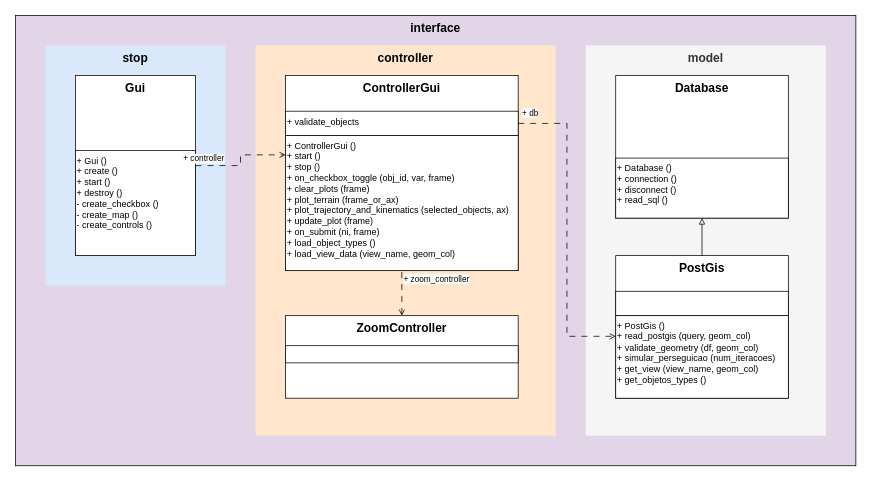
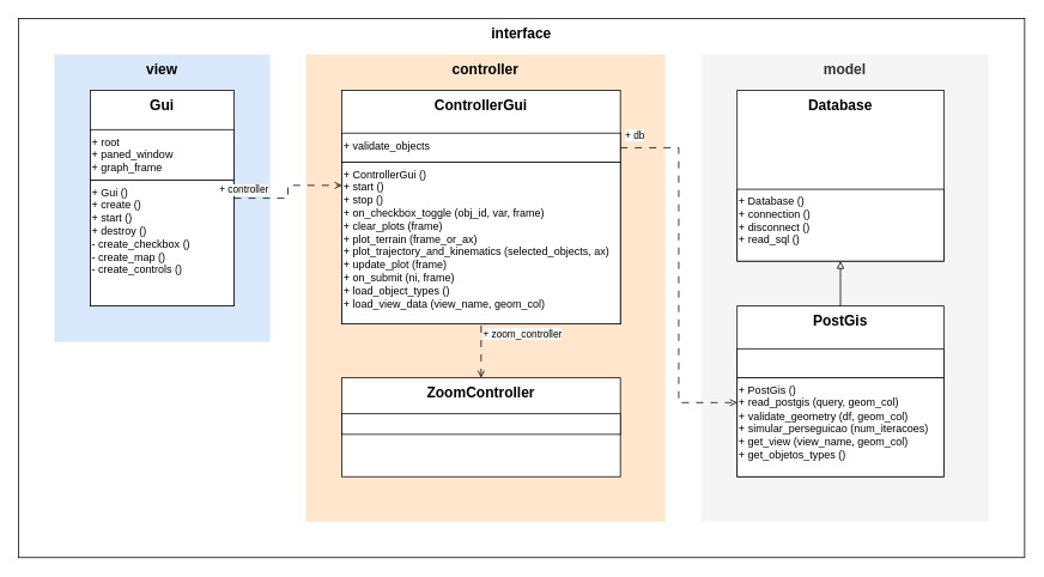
  <mxCell id="0" />
  <mxCell id="1" parent="0" />
- <mxCell id="2" value="&lt;font style=&quot;font-size: 16px;&quot;&gt;&lt;b&gt;interface&lt;/b&gt;&lt;/font&gt;" style="rounded=0;whiteSpace=wrap;html=1;verticalAlign=top;fillColor=#e1d5e7;" vertex="1" parent="1"><mxGeometry x="20" y="20" width="1120" height="600" as="geometry" /></mxCell>
+ <mxCell id="2" value="&lt;font style=&quot;font-size: 16px;&quot;&gt;&lt;b&gt;interface&lt;/b&gt;&lt;/font&gt;" style="rounded=0;whiteSpace=wrap;html=1;verticalAlign=top;" vertex="1" parent="1"><mxGeometry x="20" y="20" width="1120" height="600" as="geometry" /></mxCell>
  <mxCell id="3" value="" style="group" vertex="1" connectable="0" parent="1"><mxGeometry x="340" y="60" width="400" height="560" as="geometry" /></mxCell>
  <mxCell id="4" value="controller" style="rounded=0;whiteSpace=wrap;html=1;fillColor=#ffe6cc;strokeColor=none;horizontal=1;labelPosition=center;verticalLabelPosition=middle;align=center;verticalAlign=top;fontStyle=1;fontSize=16;" vertex="1" parent="3"><mxGeometry width="400" height="520" as="geometry" /></mxCell>
  <mxCell id="5" value="" style="group" vertex="1" connectable="0" parent="3"><mxGeometry x="40" y="40" width="310" height="280" as="geometry" /></mxCell>
  <mxCell id="6" value="&lt;b&gt;&lt;font style=&quot;font-size: 16px;&quot;&gt;ControllerGui&lt;/font&gt;&lt;/b&gt;" style="rounded=0;whiteSpace=wrap;html=1;align=center;verticalAlign=top;" vertex="1" parent="5"><mxGeometry width="310" height="260" as="geometry" /></mxCell>
  <mxCell id="7" value="+ validate_objects" style="rounded=0;whiteSpace=wrap;html=1;align=left;verticalAlign=top;" vertex="1" parent="5"><mxGeometry y="47.52" width="310" height="32.48" as="geometry" /></mxCell>
  <mxCell id="8" value="+ ControllerGui ()&lt;br&gt;&lt;div&gt;&lt;span style=&quot;background-color: transparent; color: light-dark(rgb(0, 0, 0), rgb(255, 255, 255));&quot;&gt;+&lt;/span&gt;&lt;span style=&quot;background-color: transparent; color: light-dark(rgb(0, 0, 0), rgb(255, 255, 255));&quot;&gt;&amp;nbsp;&lt;/span&gt;start ()&lt;/div&gt;&lt;div&gt;&lt;span style=&quot;background-color: transparent; color: light-dark(rgb(0, 0, 0), rgb(255, 255, 255));&quot;&gt;+&lt;/span&gt;&lt;span style=&quot;background-color: transparent; color: light-dark(rgb(0, 0, 0), rgb(255, 255, 255));&quot;&gt;&amp;nbsp;&lt;/span&gt;stop ()&lt;/div&gt;&lt;div&gt;&lt;span style=&quot;background-color: transparent; color: light-dark(rgb(0, 0, 0), rgb(255, 255, 255));&quot;&gt;+&lt;/span&gt;&lt;span style=&quot;background-color: transparent; color: light-dark(rgb(0, 0, 0), rgb(255, 255, 255));&quot;&gt;&amp;nbsp;&lt;/span&gt;on_checkbox_toggle (obj_id, var, frame)&lt;/div&gt;&lt;div&gt;&lt;span style=&quot;background-color: transparent; color: light-dark(rgb(0, 0, 0), rgb(255, 255, 255));&quot;&gt;+&lt;/span&gt;&lt;span style=&quot;background-color: transparent; color: light-dark(rgb(0, 0, 0), rgb(255, 255, 255));&quot;&gt;&amp;nbsp;&lt;/span&gt;clear_plots (frame)&lt;/div&gt;&lt;div&gt;&lt;span style=&quot;background-color: transparent; color: light-dark(rgb(0, 0, 0), rgb(255, 255, 255));&quot;&gt;+&lt;/span&gt;&lt;span style=&quot;background-color: transparent; color: light-dark(rgb(0, 0, 0), rgb(255, 255, 255));&quot;&gt;&amp;nbsp;&lt;/span&gt;plot_terrain (frame_or_ax)&lt;/div&gt;&lt;div style=&quot;&quot;&gt;&lt;span style=&quot;background-color: transparent; color: light-dark(rgb(0, 0, 0), rgb(255, 255, 255));&quot;&gt;+&lt;/span&gt;&lt;span style=&quot;background-color: transparent; color: light-dark(rgb(0, 0, 0), rgb(255, 255, 255));&quot;&gt;&amp;nbsp;&lt;/span&gt;plot_trajectory_and_kinematics (selected_objects, ax)&lt;/div&gt;&lt;div style=&quot;&quot;&gt;&lt;span style=&quot;background-color: transparent; color: light-dark(rgb(0, 0, 0), rgb(255, 255, 255));&quot;&gt;+&lt;/span&gt;&lt;span style=&quot;background-color: transparent; color: light-dark(rgb(0, 0, 0), rgb(255, 255, 255));&quot;&gt;&amp;nbsp;&lt;/span&gt;update_plot (frame)&lt;/div&gt;&lt;div style=&quot;&quot;&gt;&lt;span style=&quot;background-color: transparent; color: light-dark(rgb(0, 0, 0), rgb(255, 255, 255));&quot;&gt;+&lt;/span&gt;&lt;span style=&quot;background-color: transparent; color: light-dark(rgb(0, 0, 0), rgb(255, 255, 255));&quot;&gt;&amp;nbsp;&lt;/span&gt;on_submit (ni, frame)&lt;/div&gt;&lt;div style=&quot;&quot;&gt;&lt;span style=&quot;background-color: transparent; color: light-dark(rgb(0, 0, 0), rgb(255, 255, 255));&quot;&gt;+&lt;/span&gt;&lt;span style=&quot;background-color: transparent; color: light-dark(rgb(0, 0, 0), rgb(255, 255, 255));&quot;&gt;&amp;nbsp;&lt;/span&gt;load_object_types ()&lt;/div&gt;&lt;div style=&quot;&quot;&gt;+ load_view_data (view_name, geom_col)&lt;/div&gt;" style="rounded=0;whiteSpace=wrap;html=1;align=left;verticalAlign=top;" vertex="1" parent="5"><mxGeometry y="80" width="310" height="180" as="geometry" /></mxCell>
  <mxCell id="9" value="" style="group" vertex="1" connectable="0" parent="3"><mxGeometry x="40" y="360" width="310" height="200" as="geometry" /></mxCell>
  <mxCell id="10" value="&lt;b&gt;&lt;font style=&quot;font-size: 16px;&quot;&gt;ZoomController&lt;/font&gt;&lt;/b&gt;" style="rounded=0;whiteSpace=wrap;html=1;align=center;verticalAlign=top;" vertex="1" parent="9"><mxGeometry width="310" height="110" as="geometry" /></mxCell>
  <mxCell id="11" value="" style="rounded=0;whiteSpace=wrap;html=1;align=left;verticalAlign=top;" vertex="1" parent="9"><mxGeometry y="39.998" width="310" height="22.909" as="geometry" /></mxCell>
  <mxCell id="12" style="edgeStyle=orthogonalEdgeStyle;rounded=0;orthogonalLoop=1;jettySize=auto;html=1;startArrow=open;startFill=0;endArrow=none;endFill=0;entryX=0.5;entryY=1;entryDx=0;entryDy=0;dashed=1;dashPattern=8 8;" edge="1" parent="3" source="10" target="8"><mxGeometry relative="1" as="geometry"><mxPoint x="195" y="320" as="targetPoint" /></mxGeometry></mxCell>
  <mxCell id="13" value="+ zoom_controller" style="edgeLabel;html=1;align=center;verticalAlign=middle;resizable=0;points=[];" vertex="1" connectable="0" parent="12"><mxGeometry x="0.741" relative="1" as="geometry"><mxPoint x="45" y="2" as="offset" /></mxGeometry></mxCell>
  <mxCell id="14" value="" style="group" vertex="1" connectable="0" parent="1"><mxGeometry x="780" y="60" width="320" height="560" as="geometry" /></mxCell>
  <mxCell id="15" value="model" style="rounded=0;whiteSpace=wrap;html=1;fillColor=#f5f5f5;strokeColor=none;fontColor=#333333;horizontal=1;labelPosition=center;verticalLabelPosition=middle;align=center;verticalAlign=top;fontStyle=1;fontSize=16;" vertex="1" parent="14"><mxGeometry width="320" height="520" as="geometry" /></mxCell>
  <mxCell id="16" value="" style="group" vertex="1" connectable="0" parent="14"><mxGeometry x="40" y="40" width="230" height="280" as="geometry" /></mxCell>
  <mxCell id="17" value="&lt;b&gt;&lt;font style=&quot;font-size: 16px;&quot;&gt;Database&lt;/font&gt;&lt;/b&gt;" style="rounded=0;whiteSpace=wrap;html=1;align=center;verticalAlign=top;" vertex="1" parent="16"><mxGeometry width="230" height="190" as="geometry" /></mxCell>
  <mxCell id="18" value="+ Database ()&lt;br&gt;&lt;div&gt;&lt;span style=&quot;background-color: transparent; color: light-dark(rgb(0, 0, 0), rgb(255, 255, 255));&quot;&gt;+&lt;/span&gt;&lt;span style=&quot;background-color: transparent; color: light-dark(rgb(0, 0, 0), rgb(255, 255, 255));&quot;&gt;&amp;nbsp;&lt;/span&gt;connection ()&lt;/div&gt;&lt;div&gt;&lt;span style=&quot;background-color: transparent; color: light-dark(rgb(0, 0, 0), rgb(255, 255, 255));&quot;&gt;+&lt;/span&gt;&lt;span style=&quot;background-color: transparent; color: light-dark(rgb(0, 0, 0), rgb(255, 255, 255));&quot;&gt;&amp;nbsp;&lt;/span&gt;disconnect ()&lt;/div&gt;&lt;div&gt;&lt;span style=&quot;background-color: transparent; color: light-dark(rgb(0, 0, 0), rgb(255, 255, 255));&quot;&gt;+&lt;/span&gt;&lt;span style=&quot;background-color: transparent; color: light-dark(rgb(0, 0, 0), rgb(255, 255, 255));&quot;&gt;&amp;nbsp;&lt;/span&gt;read_sql ()&lt;/div&gt;" style="rounded=0;whiteSpace=wrap;html=1;align=left;verticalAlign=top;" vertex="1" parent="16"><mxGeometry y="110" width="230" height="80" as="geometry" /></mxCell>
  <mxCell id="19" value="" style="group" vertex="1" connectable="0" parent="14"><mxGeometry x="40" y="280" width="230" height="280" as="geometry" /></mxCell>
  <mxCell id="20" value="&lt;b&gt;&lt;font style=&quot;font-size: 16px;&quot;&gt;PostGis&lt;/font&gt;&lt;/b&gt;" style="rounded=0;whiteSpace=wrap;html=1;align=center;verticalAlign=top;" vertex="1" parent="19"><mxGeometry width="230" height="190" as="geometry" /></mxCell>
  <mxCell id="21" value="" style="rounded=0;whiteSpace=wrap;html=1;align=left;verticalAlign=top;" vertex="1" parent="19"><mxGeometry y="47.52" width="230" height="32.48" as="geometry" /></mxCell>
  <mxCell id="22" value="+ PostGis ()&lt;br&gt;&lt;div&gt;&lt;span style=&quot;background-color: transparent; color: light-dark(rgb(0, 0, 0), rgb(255, 255, 255));&quot;&gt;+&lt;/span&gt;&lt;span style=&quot;background-color: transparent; color: light-dark(rgb(0, 0, 0), rgb(255, 255, 255));&quot;&gt;&amp;nbsp;&lt;/span&gt;read_postgis (query, geom_col)&lt;/div&gt;&lt;div&gt;&lt;span style=&quot;background-color: transparent; color: light-dark(rgb(0, 0, 0), rgb(255, 255, 255));&quot;&gt;+&lt;/span&gt;&lt;span style=&quot;background-color: transparent; color: light-dark(rgb(0, 0, 0), rgb(255, 255, 255));&quot;&gt;&amp;nbsp;&lt;/span&gt;validate_geometry (df, geom_col)&lt;/div&gt;&lt;div&gt;&lt;span style=&quot;background-color: transparent; color: light-dark(rgb(0, 0, 0), rgb(255, 255, 255));&quot;&gt;+&lt;/span&gt;&lt;span style=&quot;background-color: transparent; color: light-dark(rgb(0, 0, 0), rgb(255, 255, 255));&quot;&gt;&amp;nbsp;&lt;/span&gt;simular_perseguicao (num_iteracoes)&lt;/div&gt;&lt;div&gt;+ get_view (view_name, geom_col)&lt;/div&gt;&lt;div&gt;+ get_objetos_types ()&lt;/div&gt;" style="rounded=0;whiteSpace=wrap;html=1;align=left;verticalAlign=top;" vertex="1" parent="19"><mxGeometry y="80" width="230" height="110" as="geometry" /></mxCell>
  <mxCell id="23" style="edgeStyle=orthogonalEdgeStyle;rounded=0;orthogonalLoop=1;jettySize=auto;html=1;exitX=0.5;exitY=0;exitDx=0;exitDy=0;endArrow=block;endFill=0;" edge="1" parent="14" source="20" target="18"><mxGeometry relative="1" as="geometry" /></mxCell>
  <mxCell id="24" value="" style="group" vertex="1" connectable="0" parent="1"><mxGeometry x="20" y="60" width="280" height="320" as="geometry" /></mxCell>
- <mxCell id="25" value="&lt;font&gt;stop&lt;/font&gt;" style="rounded=0;whiteSpace=wrap;html=1;fillColor=#dae8fc;strokeColor=none;horizontal=1;labelPosition=center;verticalLabelPosition=middle;align=center;verticalAlign=top;fontSize=16;fontStyle=1" vertex="1" parent="24"><mxGeometry x="40" width="240" height="320" as="geometry" /></mxCell>
+ <mxCell id="25" value="&lt;font&gt;view&lt;/font&gt;" style="rounded=0;whiteSpace=wrap;html=1;fillColor=#dae8fc;strokeColor=none;horizontal=1;labelPosition=center;verticalLabelPosition=middle;align=center;verticalAlign=top;fontSize=16;fontStyle=1" vertex="1" parent="24"><mxGeometry x="40" width="240" height="320" as="geometry" /></mxCell>
  <mxCell id="26" value="" style="group;verticalAlign=top;" vertex="1" connectable="0" parent="24"><mxGeometry x="80" y="40" width="160" height="240" as="geometry" /></mxCell>
  <mxCell id="27" value="&lt;b&gt;&lt;font style=&quot;font-size: 16px;&quot;&gt;Gui&lt;/font&gt;&lt;/b&gt;" style="rounded=0;whiteSpace=wrap;html=1;align=center;verticalAlign=top;" vertex="1" parent="26"><mxGeometry width="160" height="240.0" as="geometry" /></mxCell>
+ <mxCell id="28" value="+ root&lt;div&gt;+ paned_window&lt;/div&gt;&lt;div&gt;+ graph_frame&lt;/div&gt;" style="rounded=0;whiteSpace=wrap;html=1;align=left;verticalAlign=top;" vertex="1" parent="26"><mxGeometry y="43.64" width="160" height="56.36" as="geometry" /></mxCell>
  <mxCell id="29" value="+ Gui ()&lt;br&gt;&lt;div&gt;&lt;span style=&quot;background-color: transparent; color: light-dark(rgb(0, 0, 0), rgb(255, 255, 255));&quot;&gt;+&lt;/span&gt;&lt;span style=&quot;background-color: transparent; color: light-dark(rgb(0, 0, 0), rgb(255, 255, 255));&quot;&gt;&amp;nbsp;&lt;/span&gt;create ()&lt;/div&gt;&lt;div&gt;&lt;span style=&quot;background-color: transparent; color: light-dark(rgb(0, 0, 0), rgb(255, 255, 255));&quot;&gt;+&lt;/span&gt;&lt;span style=&quot;background-color: transparent; color: light-dark(rgb(0, 0, 0), rgb(255, 255, 255));&quot;&gt;&amp;nbsp;&lt;/span&gt;start ()&lt;/div&gt;&lt;div&gt;&lt;span style=&quot;background-color: transparent; color: light-dark(rgb(0, 0, 0), rgb(255, 255, 255));&quot;&gt;+&lt;/span&gt;&lt;span style=&quot;background-color: transparent; color: light-dark(rgb(0, 0, 0), rgb(255, 255, 255));&quot;&gt;&amp;nbsp;&lt;/span&gt;destroy ()&lt;/div&gt;&lt;div&gt;- create_checkbox ()&lt;/div&gt;&lt;div&gt;- create_map ()&lt;/div&gt;&lt;div style=&quot;&quot;&gt;- create_controls ()&lt;/div&gt;" style="rounded=0;whiteSpace=wrap;html=1;align=left;verticalAlign=top;" vertex="1" parent="26"><mxGeometry y="100" width="160" height="140" as="geometry" /></mxCell>
  <mxCell id="30" style="edgeStyle=orthogonalEdgeStyle;rounded=0;orthogonalLoop=1;jettySize=auto;html=1;entryX=0;entryY=0.25;entryDx=0;entryDy=0;endArrow=open;endFill=0;dashed=1;dashPattern=8 8;" edge="1" parent="1" source="7" target="22"><mxGeometry relative="1" as="geometry" /></mxCell>
  <mxCell id="31" value="+ db" style="edgeLabel;html=1;align=center;verticalAlign=middle;resizable=0;points=[];" vertex="1" connectable="0" parent="30"><mxGeometry x="-0.735" relative="1" as="geometry"><mxPoint x="-40" y="-14" as="offset" /></mxGeometry></mxCell>
  <mxCell id="32" style="edgeStyle=orthogonalEdgeStyle;rounded=0;orthogonalLoop=1;jettySize=auto;html=1;entryX=0;entryY=0.143;entryDx=0;entryDy=0;entryPerimeter=0;endArrow=open;endFill=0;dashed=1;dashPattern=8 8;" edge="1" parent="1" source="27" target="8"><mxGeometry relative="1" as="geometry" /></mxCell>
  <mxCell id="33" value="+ controller" style="edgeLabel;html=1;align=center;verticalAlign=middle;resizable=0;points=[];" vertex="1" connectable="0" parent="32"><mxGeometry x="-0.392" y="2" relative="1" as="geometry"><mxPoint x="-31" y="-8" as="offset" /></mxGeometry></mxCell>
